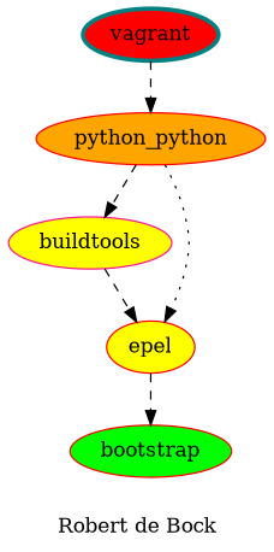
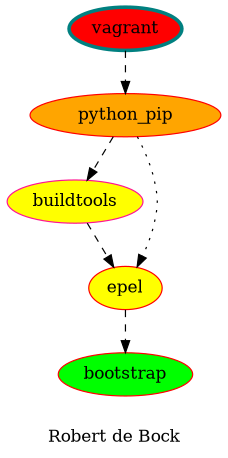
  digraph {
    label="Robert de Bock"
    node [color=red fillcolor=yellow style=filled]
    edge [style=dashed]
    bootstrap [fillcolor=green]
    buildtools [color=deeppink]
    epel
-   python_pip [fillcolor=orange label=python_python]
+   python_pip [fillcolor=orange]
    vagrant [color=teal fillcolor=red penwidth=3]
    buildtools -> epel
    epel -> bootstrap
    python_pip -> buildtools
    python_pip -> epel [style=dotted]
    vagrant -> python_pip
  }
